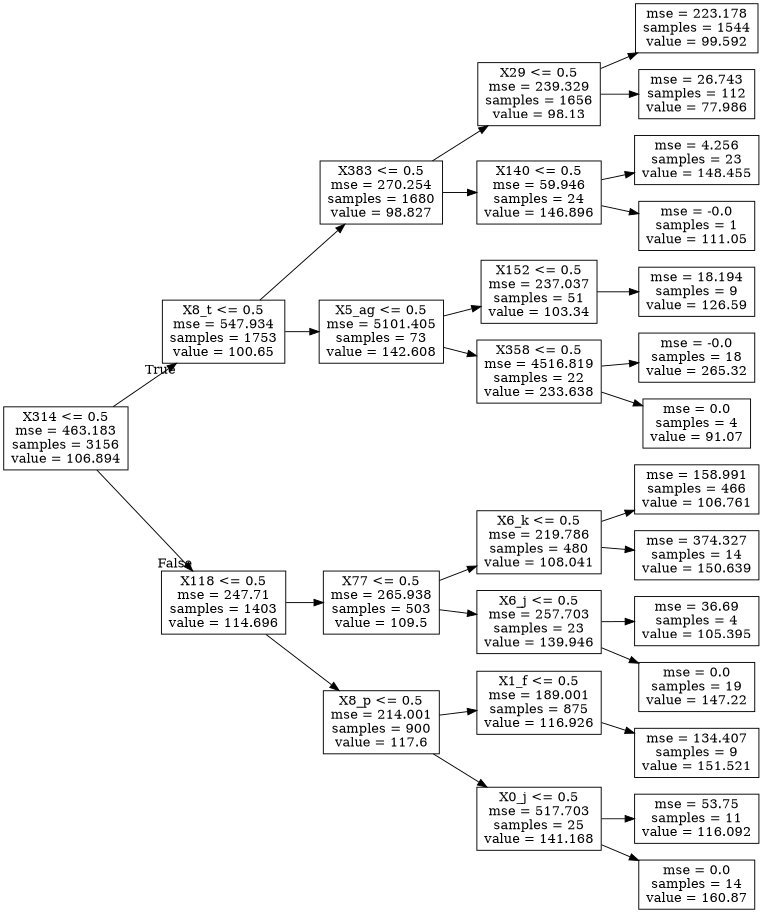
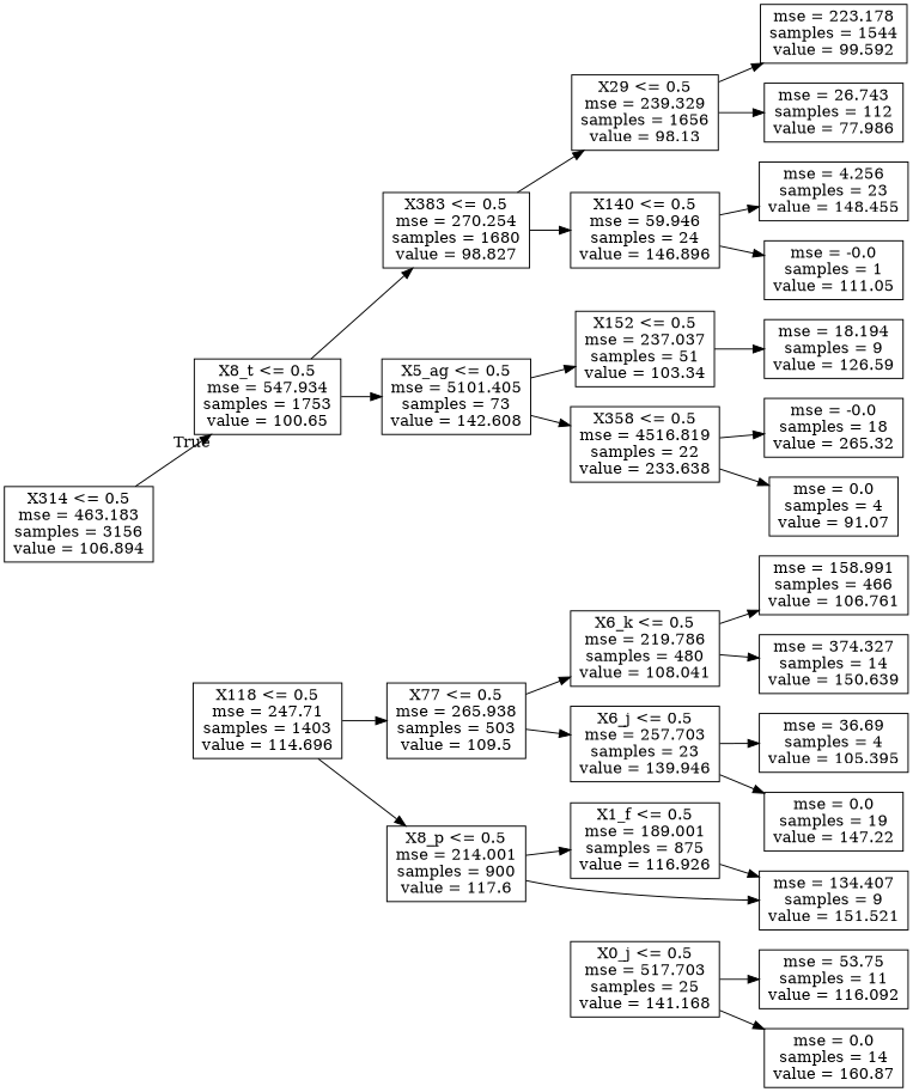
  digraph {
    rankdir=LR
    node [shape=box]
    n1 [label="X314 <= 0.5\nmse = 463.183\nsamples = 3156\nvalue = 106.894"]
    n2 [label="X8_t <= 0.5\nmse = 547.934\nsamples = 1753\nvalue = 100.65"]
    n3 [label="X118 <= 0.5\nmse = 247.71\nsamples = 1403\nvalue = 114.696"]
    n4 [label="X383 <= 0.5\nmse = 270.254\nsamples = 1680\nvalue = 98.827"]
    n5 [label="X5_ag <= 0.5\nmse = 5101.405\nsamples = 73\nvalue = 142.608"]
    n6 [label="X77 <= 0.5\nmse = 265.938\nsamples = 503\nvalue = 109.5"]
    n7 [label="X8_p <= 0.5\nmse = 214.001\nsamples = 900\nvalue = 117.6"]
    n8 [label="X29 <= 0.5\nmse = 239.329\nsamples = 1656\nvalue = 98.13"]
    n9 [label="X140 <= 0.5\nmse = 59.946\nsamples = 24\nvalue = 146.896"]
    n10 [label="X152 <= 0.5\nmse = 237.037\nsamples = 51\nvalue = 103.34"]
    n11 [label="X358 <= 0.5\nmse = 4516.819\nsamples = 22\nvalue = 233.638"]
    n12 [label="mse = 223.178\nsamples = 1544\nvalue = 99.592"]
    n13 [label="mse = 26.743\nsamples = 112\nvalue = 77.986"]
    n14 [label="mse = 4.256\nsamples = 23\nvalue = 148.455"]
    n15 [label="mse = -0.0\nsamples = 1\nvalue = 111.05"]
    n16 [label="mse = 18.194\nsamples = 9\nvalue = 126.59"]
    n17 [label="mse = -0.0\nsamples = 18\nvalue = 265.32"]
    n18 [label="mse = 0.0\nsamples = 4\nvalue = 91.07"]
    n19 [label="X6_k <= 0.5\nmse = 219.786\nsamples = 480\nvalue = 108.041"]
    n20 [label="X6_j <= 0.5\nmse = 257.703\nsamples = 23\nvalue = 139.946"]
    n21 [label="X1_f <= 0.5\nmse = 189.001\nsamples = 875\nvalue = 116.926"]
    n22 [label="X0_j <= 0.5\nmse = 517.703\nsamples = 25\nvalue = 141.168"]
    n23 [label="mse = 158.991\nsamples = 466\nvalue = 106.761"]
    n24 [label="mse = 374.327\nsamples = 14\nvalue = 150.639"]
    n25 [label="mse = 36.69\nsamples = 4\nvalue = 105.395"]
    n26 [label="mse = 0.0\nsamples = 19\nvalue = 147.22"]
    n27 [label="mse = 134.407\nsamples = 9\nvalue = 151.521"]
    n28 [label="mse = 53.75\nsamples = 11\nvalue = 116.092"]
    n29 [label="mse = 0.0\nsamples = 14\nvalue = 160.87"]
    n1 -> n2 [headlabel=True labelangle=45 labeldistance=2.5]
-   n1 -> n3 [headlabel=False labelangle=-45 labeldistance=2.5]
    n2 -> n4
    n2 -> n5
    n3 -> n6
    n3 -> n7
    n4 -> n8
    n4 -> n9
    n5 -> n10
    n5 -> n11
    n6 -> n19
    n6 -> n20
    n7 -> n21
-   n7 -> n22
+   n7 -> n27
    n8 -> n12
    n8 -> n13
    n9 -> n14
    n9 -> n15
    n10 -> n16
    n11 -> n17
    n11 -> n18
    n19 -> n23
    n19 -> n24
    n20 -> n25
    n20 -> n26
    n21 -> n27
    n22 -> n28
    n22 -> n29
  }
